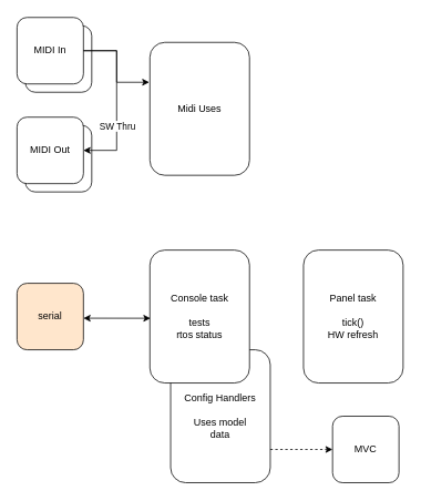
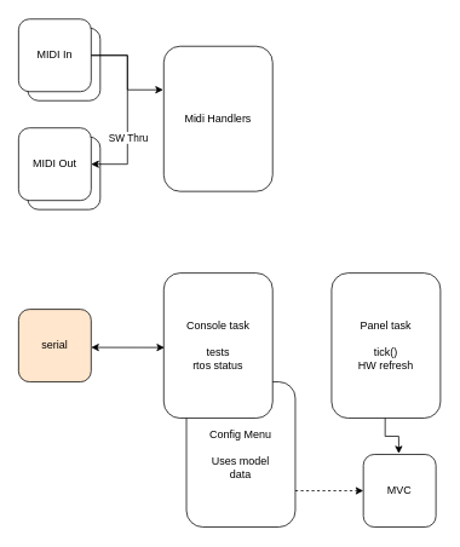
  <mxCell id="0" />
  <mxCell id="1" parent="0" />
- <mxCell id="2" value="&lt;div&gt;Config Handlers&lt;/div&gt;&lt;div&gt;&lt;br&gt;&lt;/div&gt;&lt;div&gt;Uses model&lt;/div&gt;&lt;div&gt;data&lt;br&gt;&lt;/div&gt;" style="rounded=1;whiteSpace=wrap;html=1;" vertex="1" parent="1"><mxGeometry x="205" y="420" width="120" height="160" as="geometry" /></mxCell>
+ <mxCell id="2" value="&lt;div&gt;Config Menu&lt;/div&gt;&lt;div&gt;&lt;br&gt;&lt;/div&gt;&lt;div&gt;Uses model&lt;/div&gt;&lt;div&gt;data&lt;br&gt;&lt;/div&gt;" style="rounded=1;whiteSpace=wrap;html=1;" vertex="1" parent="1"><mxGeometry x="205" y="420" width="120" height="160" as="geometry" /></mxCell>
  <mxCell id="3" value="MIDI In" style="rounded=1;whiteSpace=wrap;html=1;" vertex="1" parent="1"><mxGeometry x="30" y="30" width="80" height="80" as="geometry" /></mxCell>
  <mxCell id="4" value="MIDI Out" style="rounded=1;whiteSpace=wrap;html=1;" vertex="1" parent="1"><mxGeometry x="30" y="150" width="80" height="80" as="geometry" /></mxCell>
- <mxCell id="5" value="Midi Uses" style="rounded=1;whiteSpace=wrap;html=1;" vertex="1" parent="1"><mxGeometry x="180" y="50" width="120" height="160" as="geometry" /></mxCell>
+ <mxCell id="5" value="Midi Handlers" style="rounded=1;whiteSpace=wrap;html=1;" vertex="1" parent="1"><mxGeometry x="180" y="50" width="120" height="160" as="geometry" /></mxCell>
  <mxCell id="6" value="MIDI In" style="rounded=1;whiteSpace=wrap;html=1;" vertex="1" parent="1"><mxGeometry x="20" y="20" width="80" height="80" as="geometry" /></mxCell>
  <mxCell id="7" value="MIDI Out" style="rounded=1;whiteSpace=wrap;html=1;" vertex="1" parent="1"><mxGeometry x="20" y="140" width="80" height="80" as="geometry" /></mxCell>
  <mxCell id="8" value="" style="endArrow=classic;html=1;rounded=0;exitX=1;exitY=0.5;exitDx=0;exitDy=0;exitPerimeter=0;entryX=-0.006;entryY=0.3;entryDx=0;entryDy=0;entryPerimeter=0;edgeStyle=orthogonalEdgeStyle;" edge="1" parent="1" source="6" target="5"><mxGeometry width="50" height="50" relative="1" as="geometry"><mxPoint x="140" y="80" as="sourcePoint" /><mxPoint x="350" y="10" as="targetPoint" /><Array as="points"><mxPoint x="140" y="60" /><mxPoint x="140" y="98" /></Array></mxGeometry></mxCell>
  <mxCell id="9" value="serial" style="rounded=1;whiteSpace=wrap;html=1;fillColor=#ffe6cc;" vertex="1" parent="1"><mxGeometry x="20" y="340" width="80" height="80" as="geometry" /></mxCell>
  <mxCell id="10" value="&lt;div&gt;Console task&lt;/div&gt;&lt;div&gt;&lt;br&gt;&lt;/div&gt;&lt;div&gt;tests&lt;div align=&quot;center&quot;&gt;rtos status&lt;/div&gt;&lt;/div&gt;" style="rounded=1;whiteSpace=wrap;html=1;" vertex="1" parent="1"><mxGeometry x="180" y="300" width="120" height="160" as="geometry" /></mxCell>
  <mxCell id="11" value="" style="endArrow=classic;startArrow=classic;html=1;rounded=0;entryX=0.006;entryY=0.513;entryDx=0;entryDy=0;entryPerimeter=0;" edge="1" parent="1" target="10"><mxGeometry width="50" height="50" relative="1" as="geometry"><mxPoint x="100" y="382" as="sourcePoint" /><mxPoint x="350" y="310" as="targetPoint" /></mxGeometry></mxCell>
  <mxCell id="12" value="&lt;div&gt;Panel task&lt;/div&gt;&lt;div&gt;&lt;br&gt;&lt;/div&gt;&lt;div&gt;tick()&lt;/div&gt;&lt;div&gt;HW refresh&lt;br&gt;&lt;/div&gt;" style="rounded=1;whiteSpace=wrap;html=1;" vertex="1" parent="1"><mxGeometry x="365" y="300" width="120" height="160" as="geometry" /></mxCell>
  <mxCell id="13" value="MVC" style="rounded=1;whiteSpace=wrap;html=1;" vertex="1" parent="1"><mxGeometry x="400" y="500" width="80" height="80" as="geometry" /></mxCell>
  <mxCell id="14" value="" style="endArrow=classic;html=1;rounded=0;edgeStyle=orthogonalEdgeStyle;exitX=1;exitY=0.75;exitDx=0;exitDy=0;entryX=0;entryY=0.5;entryDx=0;entryDy=0;dashed=1;" edge="1" parent="1" source="2" target="13"><mxGeometry width="50" height="50" relative="1" as="geometry"><mxPoint x="480" y="360" as="sourcePoint" /><mxPoint x="510" y="430" as="targetPoint" /></mxGeometry></mxCell>
+ <mxCell id="15" value="" style="endArrow=classic;html=1;rounded=0;entryX=0.488;entryY=-0.012;entryDx=0;entryDy=0;entryPerimeter=0;exitX=0.492;exitY=1;exitDx=0;exitDy=0;exitPerimeter=0;edgeStyle=orthogonalEdgeStyle;" edge="1" parent="1" source="12" target="13"><mxGeometry width="50" height="50" relative="1" as="geometry"><mxPoint x="300" y="360" as="sourcePoint" /><mxPoint x="350" y="310" as="targetPoint" /></mxGeometry></mxCell>
  <mxCell id="16" value="" style="endArrow=classic;html=1;rounded=0;entryX=1;entryY=0.5;entryDx=0;entryDy=0;edgeStyle=orthogonalEdgeStyle;" edge="1" parent="1" target="7"><mxGeometry relative="1" as="geometry"><mxPoint x="100" y="60" as="sourcePoint" /><mxPoint x="370" y="250" as="targetPoint" /><Array as="points"><mxPoint x="140" y="60" /><mxPoint x="140" y="180" /></Array></mxGeometry></mxCell>
  <mxCell id="17" value="SW Thru" style="edgeLabel;resizable=0;html=1;align=center;verticalAlign=middle;" connectable="0" vertex="1" parent="16"><mxGeometry relative="1" as="geometry"><mxPoint y="30" as="offset" /></mxGeometry></mxCell>
